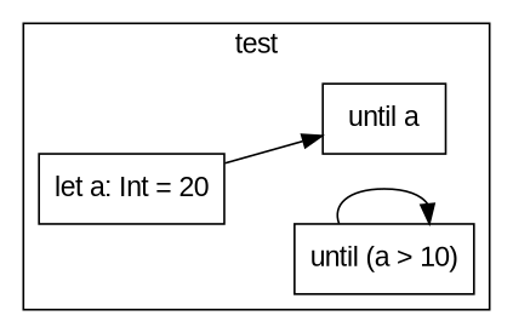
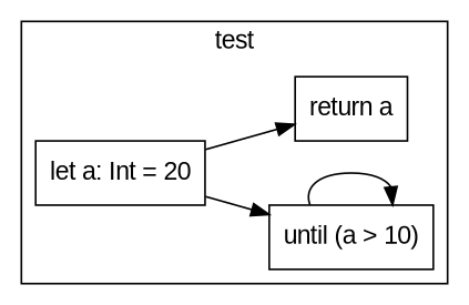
  digraph {
    fontname="Liberation Sans"
    rankdir=LR
    node [fontname="Liberation Sans" shape=box]
    edge [fontname="Liberation Sans"]
    n1 [label="let a: Int = 20"]
    n2 [label="until (a > 10)"]
-   n3 [label="until a"]
+   n3 [label="return a"]
    subgraph cluster_1 {
      label=test
      n1
      n2
      n3
    }
+   n1 -> n2
    n1 -> n3
    n2 -> n2
  }
